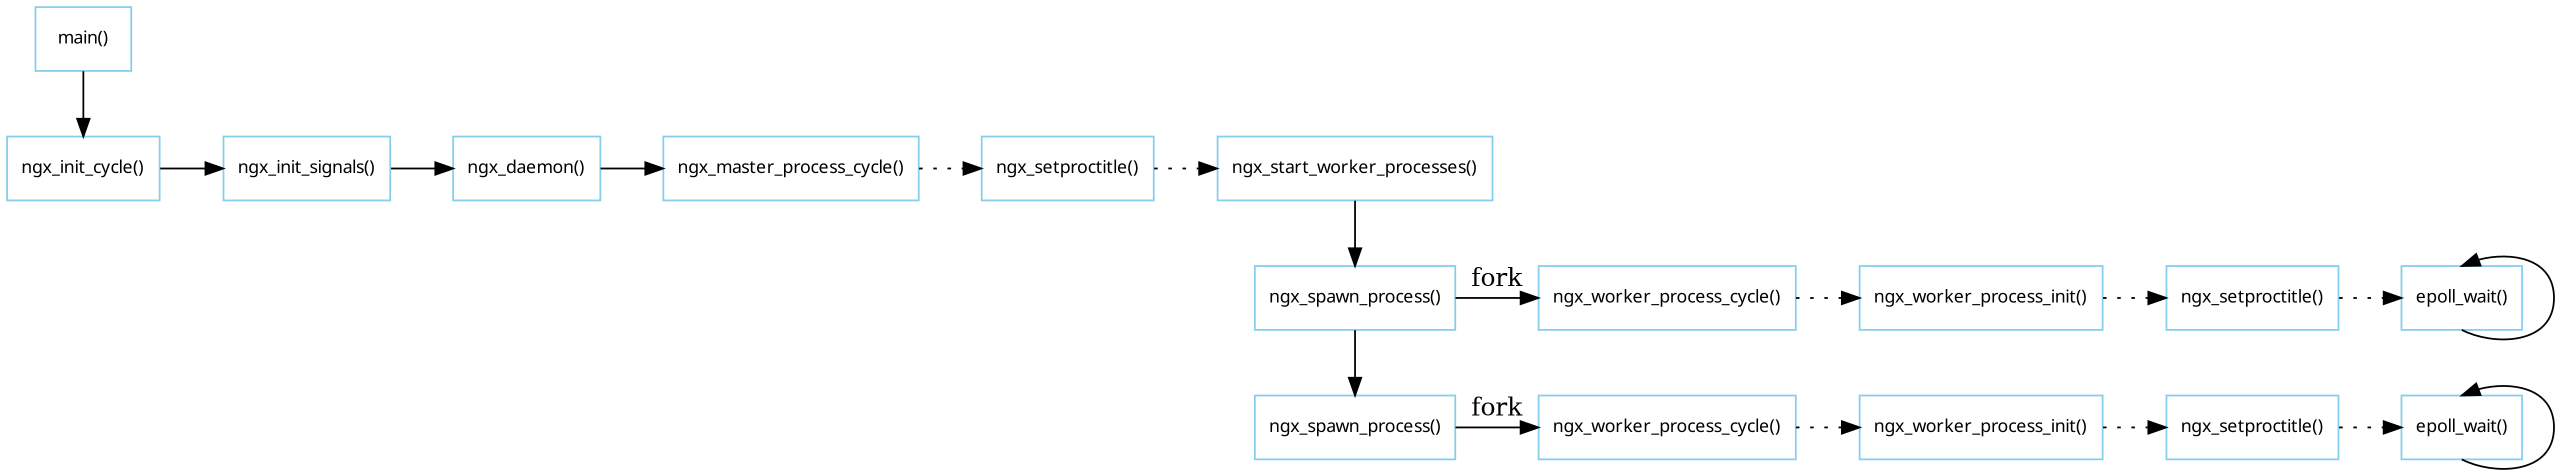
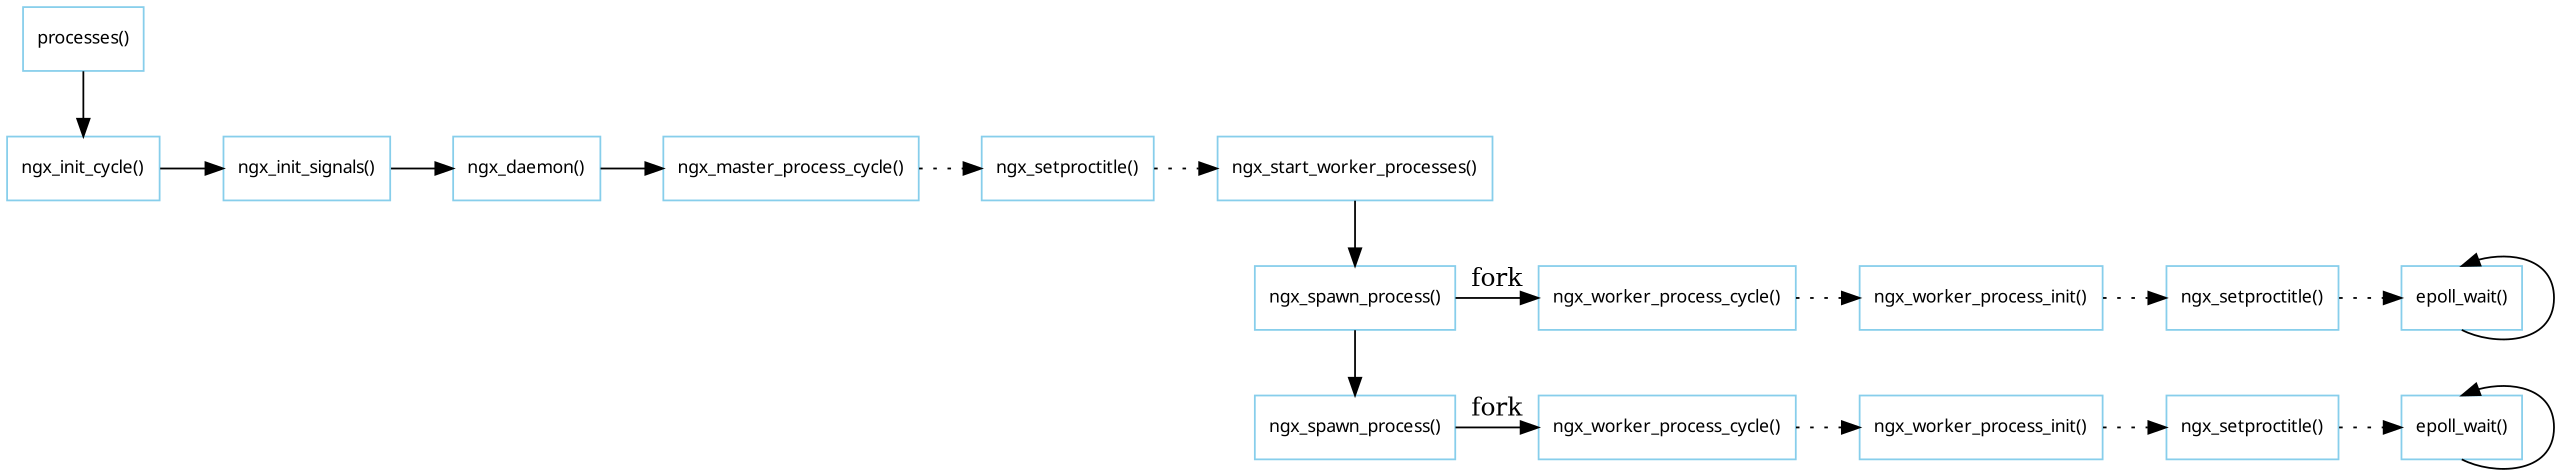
  digraph {
    rankdir=TB
    node [color=skyblue fontname=Verdana fontsize=10 shape=box]
    "ngx_init_cycle()"
    "ngx_init_signals()"
    "ngx_daemon()"
    "ngx_master_process_cycle()"
    "ngx_setproctitle()"
    "ngx_start_worker_processes()"
    n7 [label="ngx_spawn_process()"]
    n8 [label="ngx_worker_process_cycle()"]
    n9 [label="ngx_worker_process_init()"]
    n10 [label="ngx_setproctitle()"]
    n11 [label="epoll_wait()"]
    n12 [label="ngx_spawn_process()"]
    n13 [label="ngx_worker_process_cycle()"]
    n14 [label="ngx_worker_process_init()"]
    n15 [label="ngx_setproctitle()"]
    n16 [label="epoll_wait()"]
-   "main()"
+   "main()" [label="processes()"]
    subgraph sub_1 {
      rank=same
      "ngx_init_cycle()"
      "ngx_init_signals()"
      "ngx_daemon()"
      "ngx_master_process_cycle()"
      "ngx_setproctitle()"
      "ngx_start_worker_processes()"
    }
    subgraph sub_2 {
      rank=same
      n7
      n8
      n9
      n10
      n11
    }
    subgraph sub_3 {
      rank=same
      n12
      n13
      n14
      n15
      n16
    }
    "ngx_init_cycle()" -> "ngx_init_signals()"
    "ngx_init_signals()" -> "ngx_daemon()"
    "ngx_daemon()" -> "ngx_master_process_cycle()"
    "ngx_master_process_cycle()" -> "ngx_setproctitle()" [style=dotted]
    "ngx_setproctitle()" -> "ngx_start_worker_processes()" [style=dotted]
    "ngx_start_worker_processes()" -> n7
    n7 -> n8 [label=fork]
    n7 -> n12
    n8 -> n9 [style=dotted]
    n9 -> n10 [style=dotted]
    n10 -> n11 [style=dotted]
    n11 -> n11 [headport=n tailport=s]
    n12 -> n13 [label=fork]
    n13 -> n14 [style=dotted]
    n14 -> n15 [style=dotted]
    n15 -> n16 [style=dotted]
    n16 -> n16 [headport=n tailport=s]
    "main()" -> "ngx_init_cycle()"
  }
